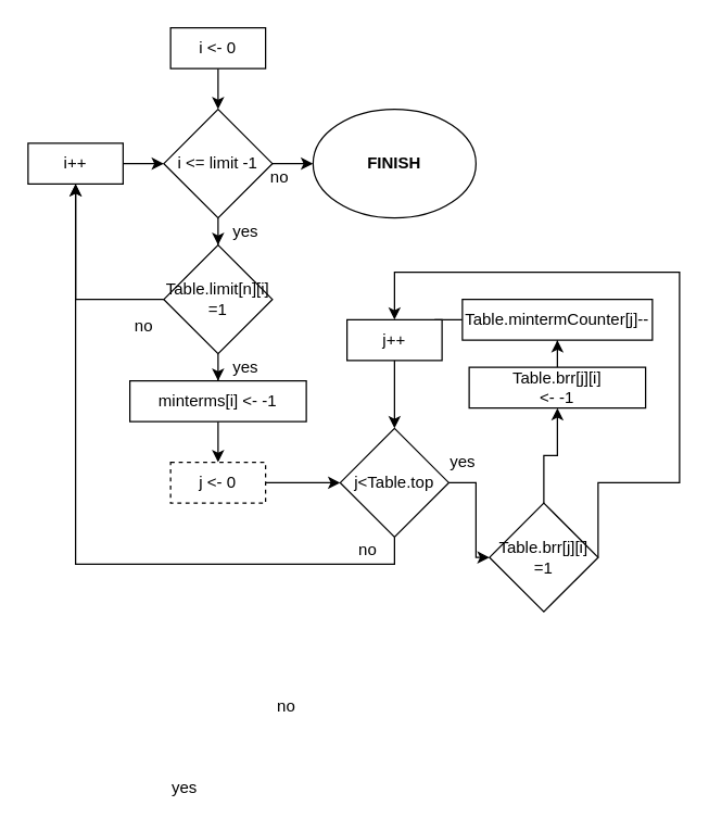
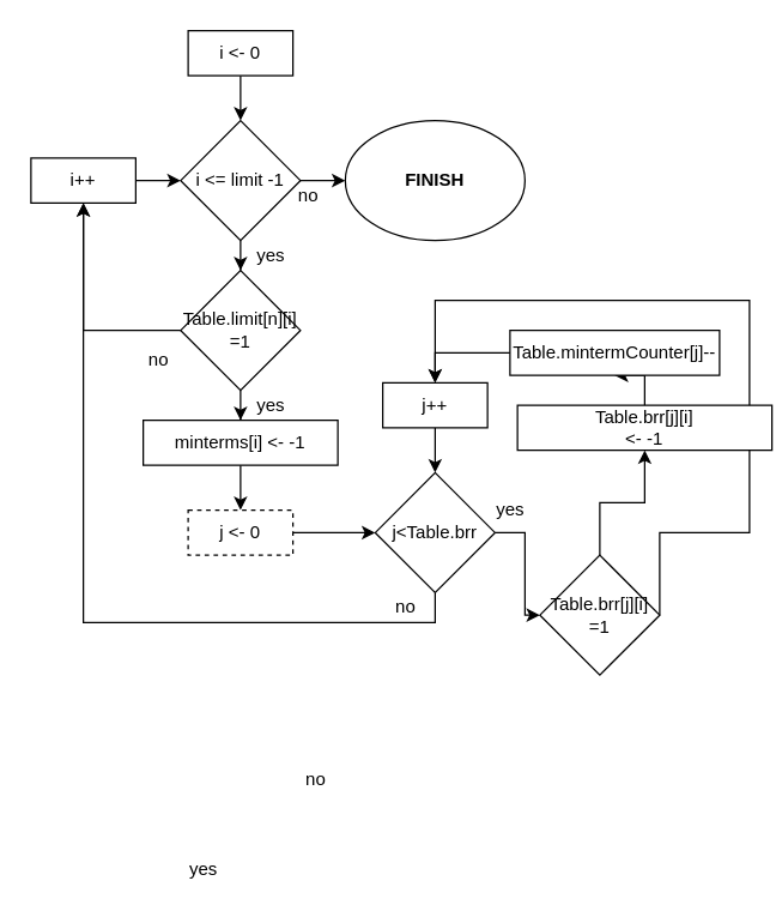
  <mxCell id="0" />
  <mxCell id="1" parent="0" />
  <mxCell id="2" value="FINISH" style="ellipse;whiteSpace=wrap;html=1;fontStyle=1" vertex="1" parent="1"><mxGeometry x="230" y="80" width="120" height="80" as="geometry" /></mxCell>
  <mxCell id="3" value="" style="edgeStyle=orthogonalEdgeStyle;rounded=0;orthogonalLoop=1;jettySize=auto;html=1;" edge="1" parent="1" source="4" target="7"><mxGeometry relative="1" as="geometry" /></mxCell>
  <mxCell id="4" value="i &amp;lt;- 0" style="whiteSpace=wrap;html=1;fontStyle=0;" vertex="1" parent="1"><mxGeometry x="125" y="20" width="70" height="30" as="geometry" /></mxCell>
  <mxCell id="5" value="" style="edgeStyle=orthogonalEdgeStyle;rounded=0;orthogonalLoop=1;jettySize=auto;html=1;" edge="1" parent="1" source="7" target="10"><mxGeometry relative="1" as="geometry" /></mxCell>
  <mxCell id="6" value="" style="edgeStyle=orthogonalEdgeStyle;rounded=0;orthogonalLoop=1;jettySize=auto;html=1;" edge="1" parent="1" source="7" target="2"><mxGeometry relative="1" as="geometry" /></mxCell>
  <mxCell id="7" value="i &amp;lt;= limit -1" style="rhombus;whiteSpace=wrap;html=1;fontStyle=0;" vertex="1" parent="1"><mxGeometry x="120" y="80" width="80" height="80" as="geometry" /></mxCell>
  <mxCell id="8" value="" style="edgeStyle=orthogonalEdgeStyle;rounded=0;orthogonalLoop=1;jettySize=auto;html=1;" edge="1" parent="1" source="10" target="12"><mxGeometry relative="1" as="geometry" /></mxCell>
  <mxCell id="9" style="edgeStyle=orthogonalEdgeStyle;rounded=0;orthogonalLoop=1;jettySize=auto;html=1;exitX=0;exitY=0.5;exitDx=0;exitDy=0;entryX=0.5;entryY=1;entryDx=0;entryDy=0;" edge="1" parent="1" source="10" target="28"><mxGeometry relative="1" as="geometry" /></mxCell>
  <mxCell id="10" value="Table.limit[n][i]&lt;br&gt;=1" style="rhombus;whiteSpace=wrap;html=1;fontStyle=0;" vertex="1" parent="1"><mxGeometry x="120" y="180" width="80" height="80" as="geometry" /></mxCell>
  <mxCell id="11" value="" style="edgeStyle=orthogonalEdgeStyle;rounded=0;orthogonalLoop=1;jettySize=auto;html=1;" edge="1" parent="1" source="12" target="14"><mxGeometry relative="1" as="geometry" /></mxCell>
  <mxCell id="12" value="minterms[i] &amp;lt;- -1" style="whiteSpace=wrap;html=1;fontStyle=0;" vertex="1" parent="1"><mxGeometry x="95" y="280" width="130" height="30" as="geometry" /></mxCell>
  <mxCell id="13" value="" style="edgeStyle=orthogonalEdgeStyle;rounded=0;orthogonalLoop=1;jettySize=auto;html=1;" edge="1" parent="1" source="14" target="17"><mxGeometry relative="1" as="geometry" /></mxCell>
  <mxCell id="14" value="j &amp;lt;- 0" style="whiteSpace=wrap;html=1;fontStyle=0;dashed=1;" vertex="1" parent="1"><mxGeometry x="125" y="340" width="70" height="30" as="geometry" /></mxCell>
  <mxCell id="15" value="" style="edgeStyle=orthogonalEdgeStyle;rounded=0;orthogonalLoop=1;jettySize=auto;html=1;" edge="1" parent="1" source="17" target="20"><mxGeometry relative="1" as="geometry" /></mxCell>
  <mxCell id="16" style="edgeStyle=orthogonalEdgeStyle;rounded=0;orthogonalLoop=1;jettySize=auto;html=1;exitX=0.5;exitY=1;exitDx=0;exitDy=0;entryX=0.5;entryY=1;entryDx=0;entryDy=0;" edge="1" parent="1" source="17" target="28"><mxGeometry relative="1" as="geometry" /></mxCell>
- <mxCell id="17" value="j&amp;lt;Table.top" style="rhombus;whiteSpace=wrap;html=1;fontStyle=0;" vertex="1" parent="1"><mxGeometry x="250" y="315" width="80" height="80" as="geometry" /></mxCell>
+ <mxCell id="17" value="j&amp;lt;Table.brr" style="rhombus;whiteSpace=wrap;html=1;fontStyle=0;" vertex="1" parent="1"><mxGeometry x="250" y="315" width="80" height="80" as="geometry" /></mxCell>
  <mxCell id="18" style="edgeStyle=orthogonalEdgeStyle;rounded=0;orthogonalLoop=1;jettySize=auto;html=1;exitX=0.5;exitY=0;exitDx=0;exitDy=0;" edge="1" parent="1" source="20" target="22"><mxGeometry relative="1" as="geometry" /></mxCell>
  <mxCell id="19" style="edgeStyle=orthogonalEdgeStyle;rounded=0;orthogonalLoop=1;jettySize=auto;html=1;exitX=1;exitY=0.5;exitDx=0;exitDy=0;entryX=0.5;entryY=0;entryDx=0;entryDy=0;" edge="1" parent="1" source="20" target="26"><mxGeometry relative="1" as="geometry"><Array as="points"><mxPoint x="500" y="355" /><mxPoint x="500" y="200" /><mxPoint x="290" y="200" /></Array></mxGeometry></mxCell>
  <mxCell id="20" value="Table.brr[j][i] =1" style="rhombus;whiteSpace=wrap;html=1;fontStyle=0;" vertex="1" parent="1"><mxGeometry x="360" y="370" width="80" height="80" as="geometry" /></mxCell>
  <mxCell id="21" value="" style="edgeStyle=orthogonalEdgeStyle;rounded=0;orthogonalLoop=1;jettySize=auto;html=1;" edge="1" parent="1" source="22" target="24"><mxGeometry relative="1" as="geometry" /></mxCell>
- <mxCell id="22" value="Table.brr[j][i]&lt;br&gt;&amp;lt;- -1" style="whiteSpace=wrap;html=1;fontStyle=0;" vertex="1" parent="1"><mxGeometry x="345" y="270" width="130" height="30" as="geometry" /></mxCell>
+ <mxCell id="22" value="Table.brr[j][i]&lt;br&gt;&amp;lt;- -1" style="whiteSpace=wrap;html=1;fontStyle=0;" vertex="1" parent="1"><mxGeometry x="345" y="270" width="170" height="30" as="geometry" /></mxCell>
  <mxCell id="23" value="" style="edgeStyle=orthogonalEdgeStyle;rounded=0;orthogonalLoop=1;jettySize=auto;html=1;" edge="1" parent="1" source="24" target="26"><mxGeometry relative="1" as="geometry" /></mxCell>
  <mxCell id="24" value="Table.mintermCounter[j]--" style="whiteSpace=wrap;html=1;fontStyle=0;" vertex="1" parent="1"><mxGeometry x="340" y="220" width="140" height="30" as="geometry" /></mxCell>
  <mxCell id="25" value="" style="edgeStyle=orthogonalEdgeStyle;rounded=0;orthogonalLoop=1;jettySize=auto;html=1;" edge="1" parent="1" source="26" target="17"><mxGeometry relative="1" as="geometry" /></mxCell>
- <mxCell id="26" value="j++" style="whiteSpace=wrap;html=1;fontStyle=0;" vertex="1" parent="1"><mxGeometry x="255" y="235" width="70" height="30" as="geometry" /></mxCell>
+ <mxCell id="26" value="j++" style="whiteSpace=wrap;html=1;fontStyle=0;" vertex="1" parent="1"><mxGeometry x="255" y="255" width="70" height="30" as="geometry" /></mxCell>
  <mxCell id="27" value="" style="edgeStyle=orthogonalEdgeStyle;rounded=0;orthogonalLoop=1;jettySize=auto;html=1;" edge="1" parent="1" source="28" target="7"><mxGeometry relative="1" as="geometry" /></mxCell>
  <mxCell id="28" value="i++" style="whiteSpace=wrap;html=1;fontStyle=0;" vertex="1" parent="1"><mxGeometry x="20" y="105" width="70" height="30" as="geometry" /></mxCell>
  <mxCell id="29" value="yes" style="text;html=1;align=center;verticalAlign=middle;resizable=0;points=[];autosize=1;" vertex="1" parent="1"><mxGeometry x="165" y="160" width="30" height="20" as="geometry" /></mxCell>
  <mxCell id="30" value="yes" style="text;html=1;align=center;verticalAlign=middle;resizable=0;points=[];autosize=1;" vertex="1" parent="1"><mxGeometry x="165" y="260" width="30" height="20" as="geometry" /></mxCell>
  <mxCell id="31" value="no" style="text;html=1;align=center;verticalAlign=middle;resizable=0;points=[];autosize=1;" vertex="1" parent="1"><mxGeometry x="190" y="120" width="30" height="20" as="geometry" /></mxCell>
  <mxCell id="32" value="no" style="text;html=1;align=center;verticalAlign=middle;resizable=0;points=[];autosize=1;" vertex="1" parent="1"><mxGeometry x="90" y="230" width="30" height="20" as="geometry" /></mxCell>
  <mxCell id="33" value="yes" style="text;html=1;align=center;verticalAlign=middle;resizable=0;points=[];autosize=1;" vertex="1" parent="1"><mxGeometry x="325" y="330" width="30" height="20" as="geometry" /></mxCell>
  <mxCell id="34" value="no" style="text;html=1;align=center;verticalAlign=middle;resizable=0;points=[];autosize=1;" vertex="1" parent="1"><mxGeometry x="255" y="395" width="30" height="20" as="geometry" /></mxCell>
  <mxCell id="35" value="yes" style="text;html=1;align=center;verticalAlign=middle;resizable=0;points=[];autosize=1;" vertex="1" parent="1"><mxGeometry x="120" y="570" width="30" height="20" as="geometry" /></mxCell>
  <mxCell id="36" value="no" style="text;html=1;align=center;verticalAlign=middle;resizable=0;points=[];autosize=1;" vertex="1" parent="1"><mxGeometry x="195" y="510" width="30" height="20" as="geometry" /></mxCell>
